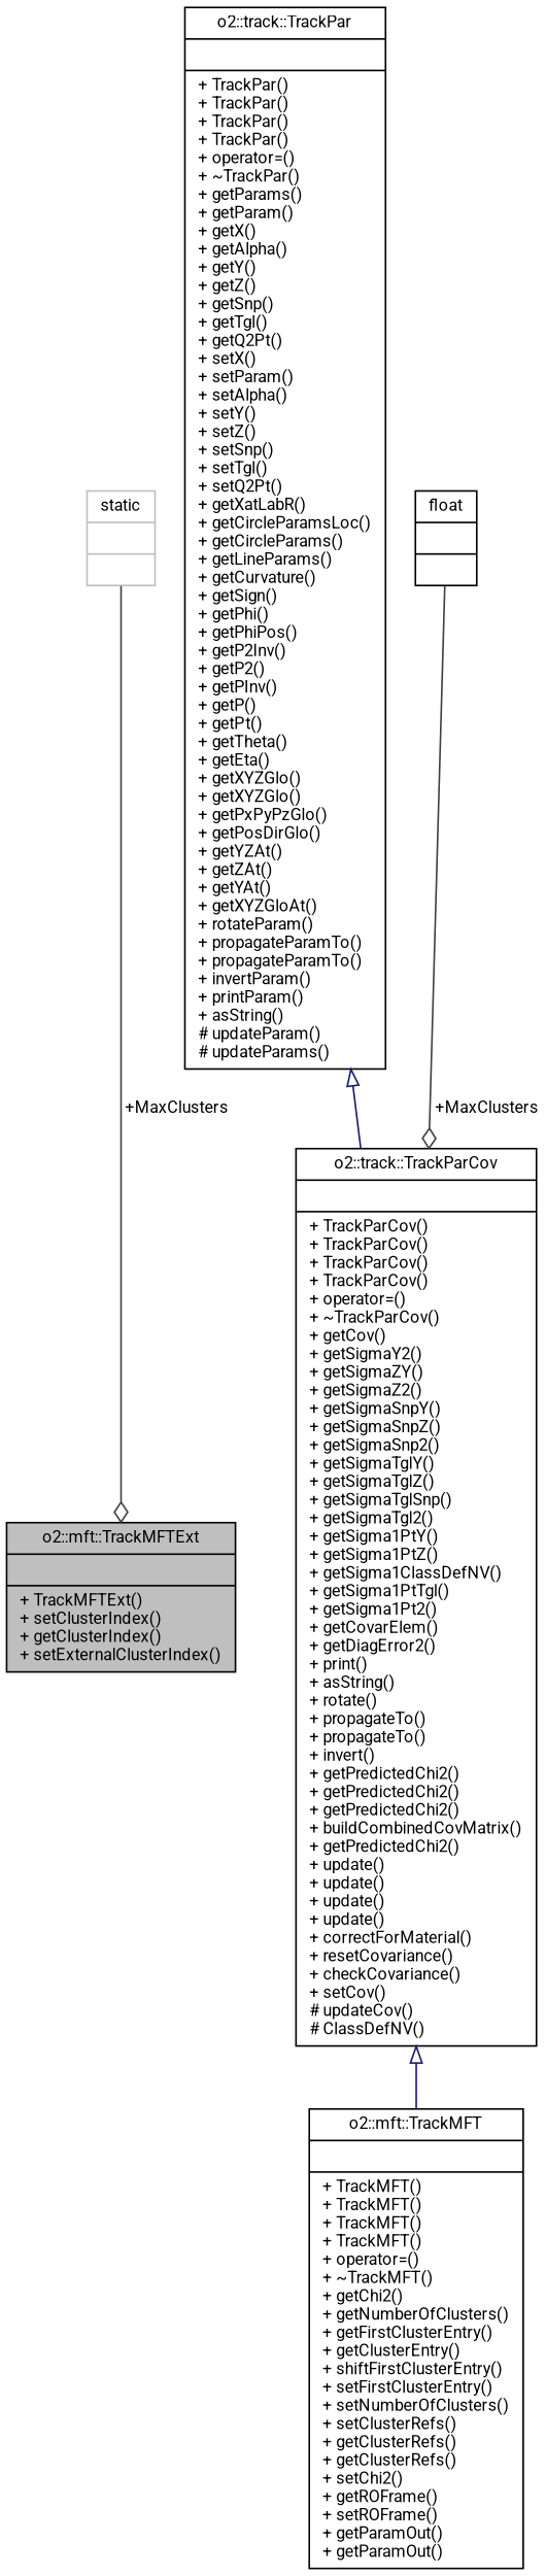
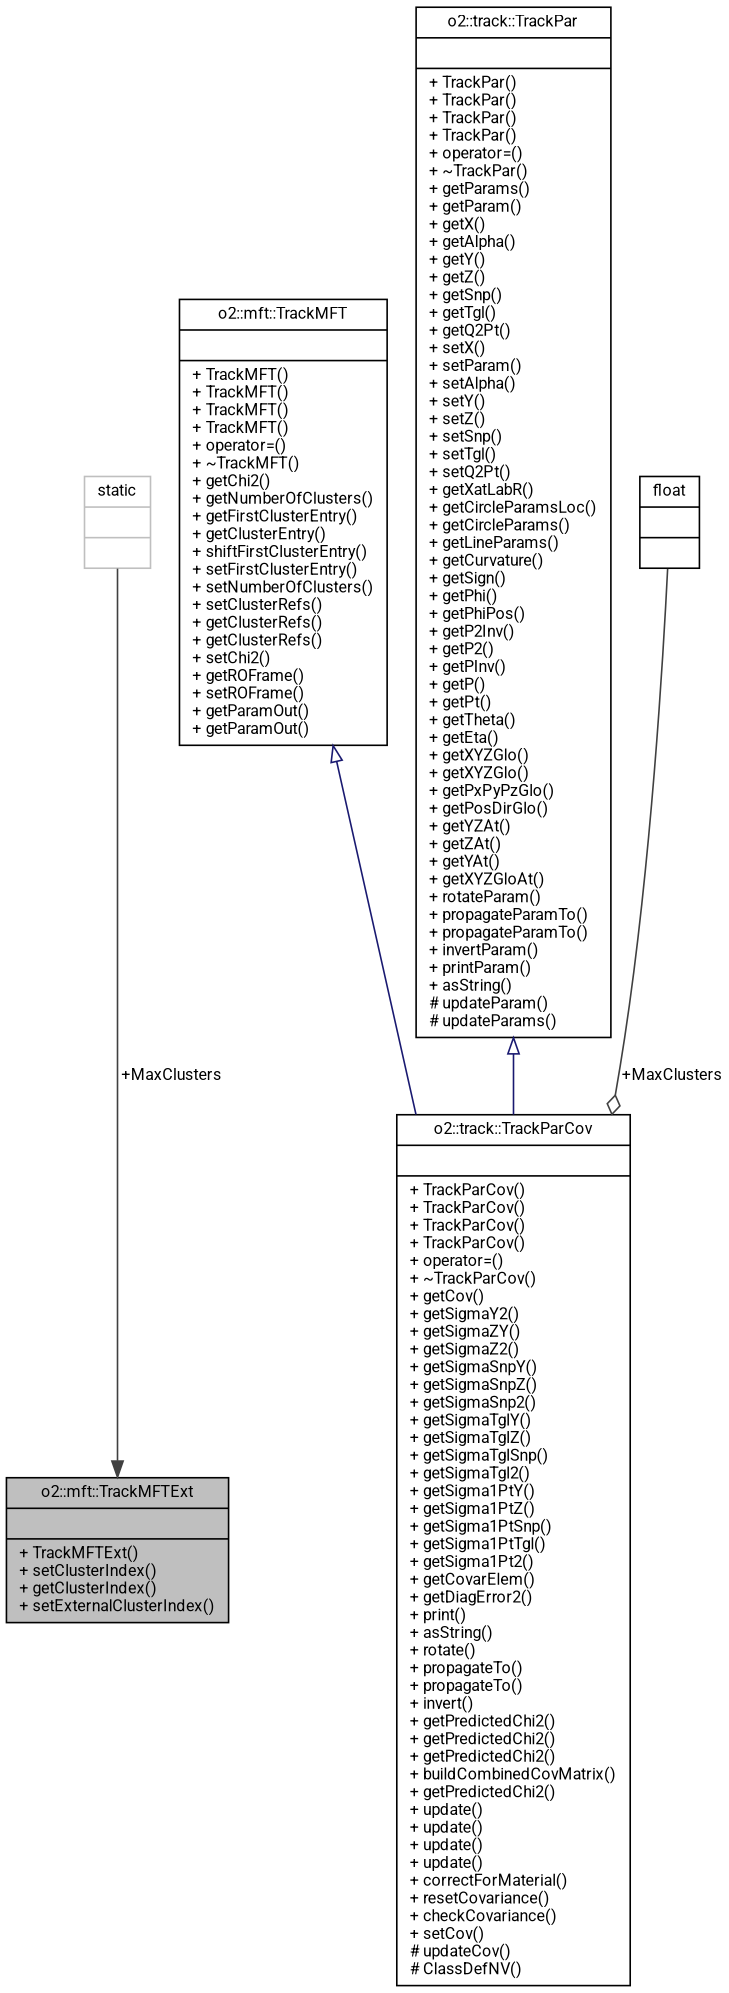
  digraph {
    fontname=Roboto
    node [color=black fontname=Roboto fontsize=10 shape=record]
    edge [color=midnightblue fontname=Roboto fontsize=10 labelfontname=Helvetica labelfontsize=10 style=solid]
    n1 [fillcolor=grey75 fontcolor=black height=0.2 label="{o2::mft::TrackMFTExt\n||+ TrackMFTExt()\l+ setClusterIndex()\l+ getClusterIndex()\l+ setExternalClusterIndex()\l}" style=filled width=0.4]
    n2 [height=0.2 label="{o2::mft::TrackMFT\n||+ TrackMFT()\l+ TrackMFT()\l+ TrackMFT()\l+ TrackMFT()\l+ operator=()\l+ ~TrackMFT()\l+ getChi2()\l+ getNumberOfClusters()\l+ getFirstClusterEntry()\l+ getClusterEntry()\l+ shiftFirstClusterEntry()\l+ setFirstClusterEntry()\l+ setNumberOfClusters()\l+ setClusterRefs()\l+ getClusterRefs()\l+ getClusterRefs()\l+ setChi2()\l+ getROFrame()\l+ setROFrame()\l+ getParamOut()\l+ getParamOut()\l}" width=0.4]
-   n3 [height=0.2 label="{o2::track::TrackParCov\n||+ TrackParCov()\l+ TrackParCov()\l+ TrackParCov()\l+ TrackParCov()\l+ operator=()\l+ ~TrackParCov()\l+ getCov()\l+ getSigmaY2()\l+ getSigmaZY()\l+ getSigmaZ2()\l+ getSigmaSnpY()\l+ getSigmaSnpZ()\l+ getSigmaSnp2()\l+ getSigmaTglY()\l+ getSigmaTglZ()\l+ getSigmaTglSnp()\l+ getSigmaTgl2()\l+ getSigma1PtY()\l+ getSigma1PtZ()\l+ getSigma1ClassDefNV()\l+ getSigma1PtTgl()\l+ getSigma1Pt2()\l+ getCovarElem()\l+ getDiagError2()\l+ print()\l+ asString()\l+ rotate()\l+ propagateTo()\l+ propagateTo()\l+ invert()\l+ getPredictedChi2()\l+ getPredictedChi2()\l+ getPredictedChi2()\l+ buildCombinedCovMatrix()\l+ getPredictedChi2()\l+ update()\l+ update()\l+ update()\l+ update()\l+ correctForMaterial()\l+ resetCovariance()\l+ checkCovariance()\l+ setCov()\l# updateCov()\l# ClassDefNV()\l}" width=0.4]
+   n3 [height=0.2 label="{o2::track::TrackParCov\n||+ TrackParCov()\l+ TrackParCov()\l+ TrackParCov()\l+ TrackParCov()\l+ operator=()\l+ ~TrackParCov()\l+ getCov()\l+ getSigmaY2()\l+ getSigmaZY()\l+ getSigmaZ2()\l+ getSigmaSnpY()\l+ getSigmaSnpZ()\l+ getSigmaSnp2()\l+ getSigmaTglY()\l+ getSigmaTglZ()\l+ getSigmaTglSnp()\l+ getSigmaTgl2()\l+ getSigma1PtY()\l+ getSigma1PtZ()\l+ getSigma1PtSnp()\l+ getSigma1PtTgl()\l+ getSigma1Pt2()\l+ getCovarElem()\l+ getDiagError2()\l+ print()\l+ asString()\l+ rotate()\l+ propagateTo()\l+ propagateTo()\l+ invert()\l+ getPredictedChi2()\l+ getPredictedChi2()\l+ getPredictedChi2()\l+ buildCombinedCovMatrix()\l+ getPredictedChi2()\l+ update()\l+ update()\l+ update()\l+ update()\l+ correctForMaterial()\l+ resetCovariance()\l+ checkCovariance()\l+ setCov()\l# updateCov()\l# ClassDefNV()\l}" width=0.4]
    n4 [height=0.2 label="{o2::track::TrackPar\n||+ TrackPar()\l+ TrackPar()\l+ TrackPar()\l+ TrackPar()\l+ operator=()\l+ ~TrackPar()\l+ getParams()\l+ getParam()\l+ getX()\l+ getAlpha()\l+ getY()\l+ getZ()\l+ getSnp()\l+ getTgl()\l+ getQ2Pt()\l+ setX()\l+ setParam()\l+ setAlpha()\l+ setY()\l+ setZ()\l+ setSnp()\l+ setTgl()\l+ setQ2Pt()\l+ getXatLabR()\l+ getCircleParamsLoc()\l+ getCircleParams()\l+ getLineParams()\l+ getCurvature()\l+ getSign()\l+ getPhi()\l+ getPhiPos()\l+ getP2Inv()\l+ getP2()\l+ getPInv()\l+ getP()\l+ getPt()\l+ getTheta()\l+ getEta()\l+ getXYZGlo()\l+ getXYZGlo()\l+ getPxPyPzGlo()\l+ getPosDirGlo()\l+ getYZAt()\l+ getZAt()\l+ getYAt()\l+ getXYZGloAt()\l+ rotateParam()\l+ propagateParamTo()\l+ propagateParamTo()\l+ invertParam()\l+ printParam()\l+ asString()\l# updateParam()\l# updateParams()\l}" width=0.4]
    n5 [height=0.2 label="{float\n||}" width=0.4]
    n6 [color=grey75 height=0.2 label="{static\n||}" width=0.4]
-   n3 -> n2 [arrowtail=onormal dir=back]
+   n2 -> n3 [arrowtail=onormal dir=back]
    n4 -> n3 [arrowtail=onormal dir=back]
    n5 -> n3 [arrowhead=odiamond color=grey25 label=" +MaxClusters"]
-   n6 -> n1 [arrowhead=odiamond color=grey25 label=" +MaxClusters"]
+   n6 -> n1 [arrowhead=normal color=grey25 label=" +MaxClusters"]
  }
